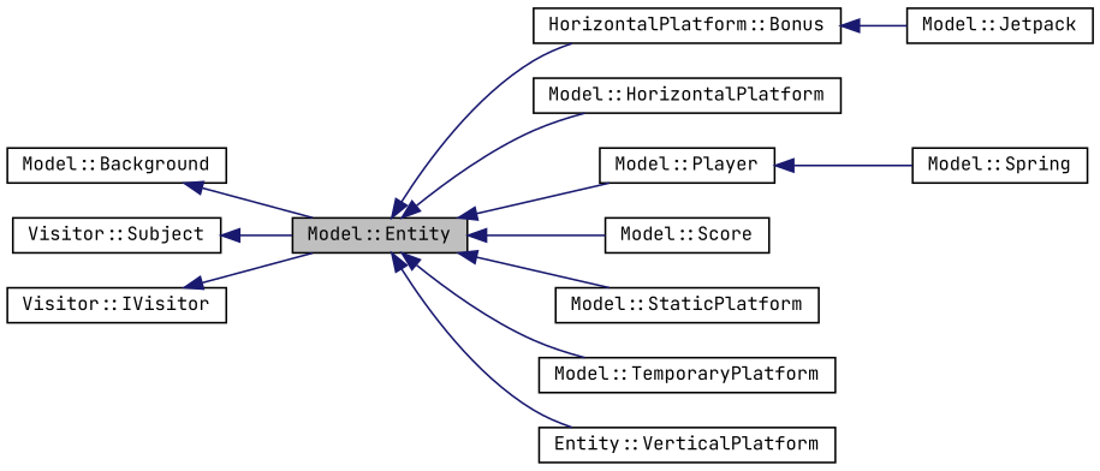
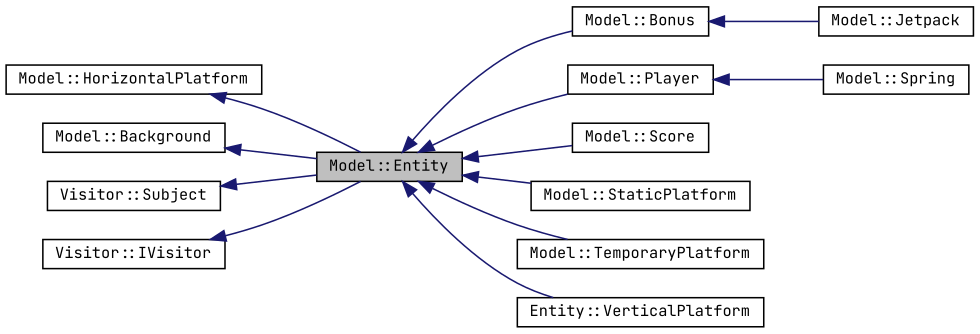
  digraph {
    fontname="JetBrains Mono"
    rankdir=LR
    node [color=black fontname="JetBrains Mono" fontsize=10 shape=record]
    edge [color=midnightblue dir=back fontname="JetBrains Mono" fontsize=10 labelfontname=Helvetica labelfontsize=10 style=solid]
    n1 [fillcolor=grey75 fontcolor=black height=0.2 label="Model::Entity" style=filled width=0.4]
-   n2 [height=0.2 label="HorizontalPlatform::Bonus" width=0.4]
+   n2 [height=0.2 label="Model::Bonus" width=0.4]
    n3 [height=0.2 label="Model::HorizontalPlatform" width=0.4]
    n4 [height=0.2 label="Model::Player" width=0.4]
    n5 [height=0.2 label="Model::Score" width=0.4]
    n6 [height=0.2 label="Model::StaticPlatform" width=0.4]
    n7 [height=0.2 label="Model::TemporaryPlatform" width=0.4]
    n8 [height=0.2 label="Entity::VerticalPlatform" width=0.4]
    n9 [height=0.2 label="Model::Background" width=0.4]
    n10 [height=0.2 label="Model::Jetpack" width=0.4]
    n11 [height=0.2 label="Model::Spring" width=0.4]
    n12 [height=0.2 label="Visitor::Subject" width=0.4]
    n13 [height=0.2 label="Visitor::IVisitor" width=0.4]
    n1 -> n2
-   n1 -> n3
+   n3 -> n1
    n1 -> n4
    n1 -> n5
    n1 -> n6
    n1 -> n7
    n1 -> n8
    n2 -> n10
    n4 -> n11
    n9 -> n1
    n12 -> n1
    n13 -> n1
  }
